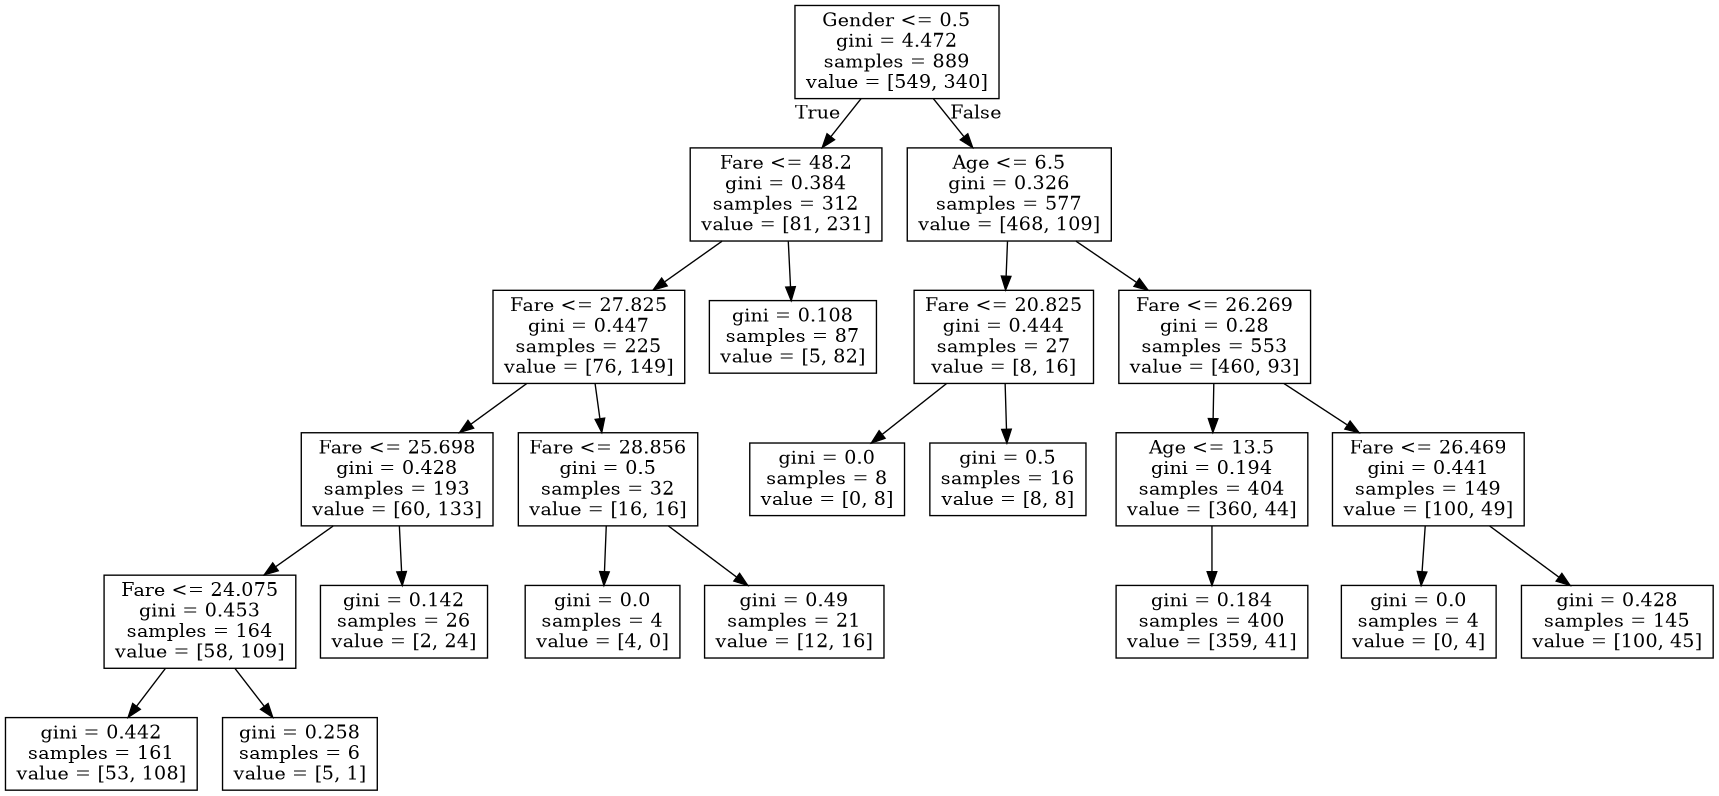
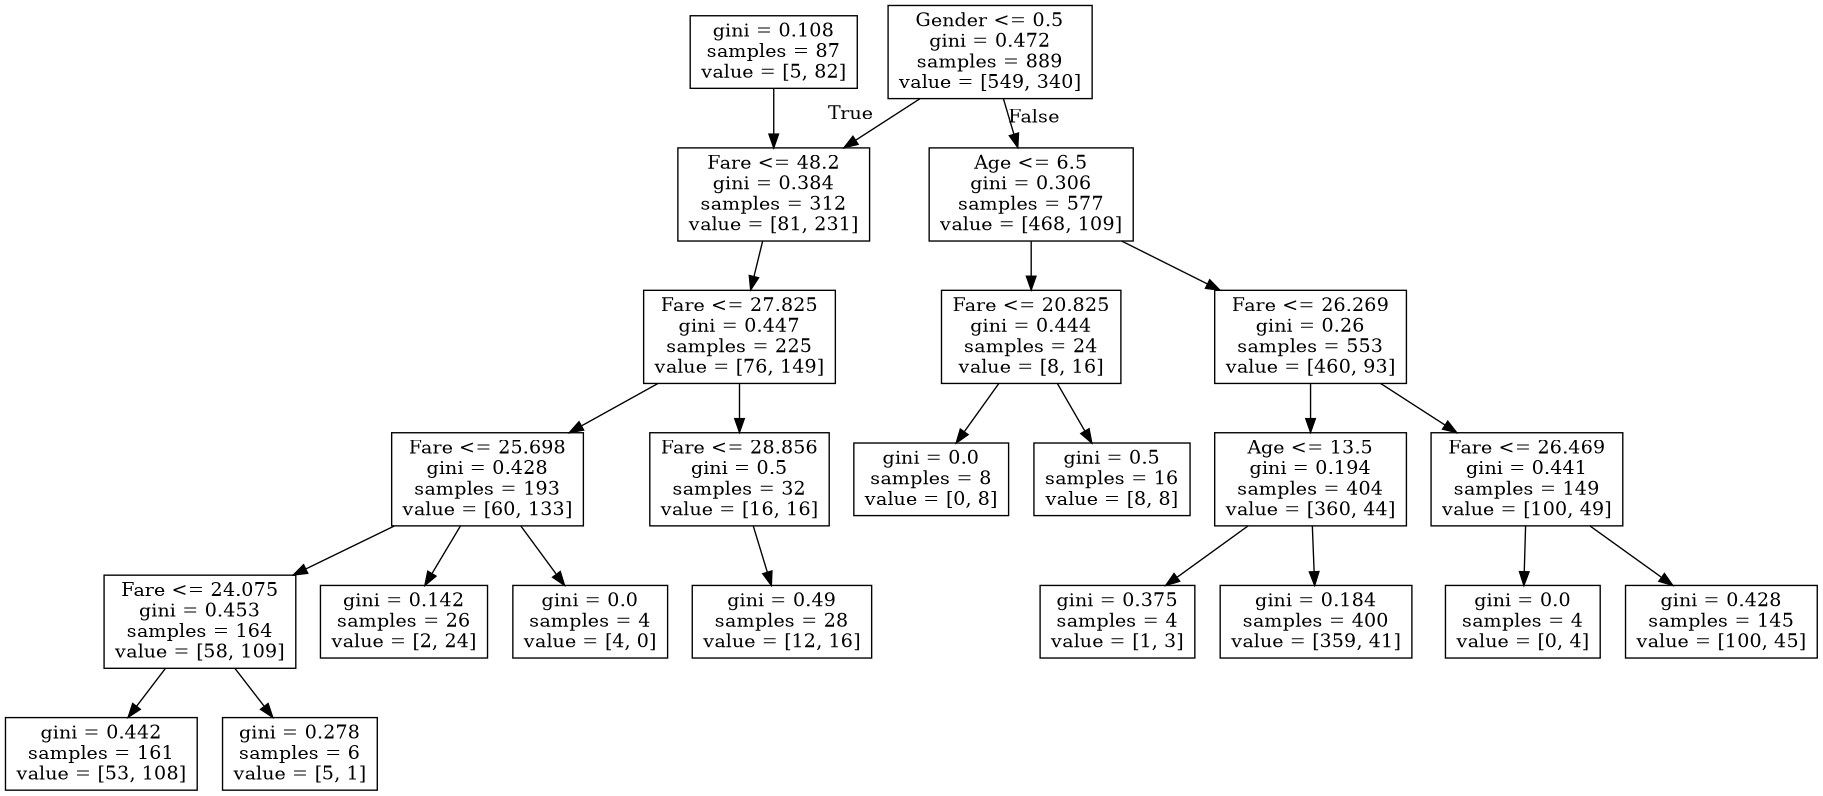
  digraph {
    node [shape=box]
-   n1 [label="Gender <= 0.5\ngini = 4.472\nsamples = 889\nvalue = [549, 340]"]
+   n1 [label="Gender <= 0.5\ngini = 0.472\nsamples = 889\nvalue = [549, 340]"]
    n2 [label="Fare <= 48.2\ngini = 0.384\nsamples = 312\nvalue = [81, 231]"]
-   n3 [label="Age <= 6.5\ngini = 0.326\nsamples = 577\nvalue = [468, 109]"]
+   n3 [label="Age <= 6.5\ngini = 0.306\nsamples = 577\nvalue = [468, 109]"]
    n4 [label="Fare <= 27.825\ngini = 0.447\nsamples = 225\nvalue = [76, 149]"]
    n5 [label="gini = 0.108\nsamples = 87\nvalue = [5, 82]"]
-   n6 [label="Fare <= 20.825\ngini = 0.444\nsamples = 27\nvalue = [8, 16]"]
-   n7 [label="Fare <= 26.269\ngini = 0.28\nsamples = 553\nvalue = [460, 93]"]
+   n6 [label="Fare <= 20.825\ngini = 0.444\nsamples = 24\nvalue = [8, 16]"]
+   n7 [label="Fare <= 26.269\ngini = 0.26\nsamples = 553\nvalue = [460, 93]"]
    n8 [label="Fare <= 25.698\ngini = 0.428\nsamples = 193\nvalue = [60, 133]"]
    n9 [label="Fare <= 28.856\ngini = 0.5\nsamples = 32\nvalue = [16, 16]"]
    n10 [label="Fare <= 24.075\ngini = 0.453\nsamples = 164\nvalue = [58, 109]"]
    n11 [label="gini = 0.142\nsamples = 26\nvalue = [2, 24]"]
    n12 [label="gini = 0.0\nsamples = 4\nvalue = [4, 0]"]
-   n13 [label="gini = 0.49\nsamples = 21\nvalue = [12, 16]"]
+   n13 [label="gini = 0.49\nsamples = 28\nvalue = [12, 16]"]
    n14 [label="gini = 0.442\nsamples = 161\nvalue = [53, 108]"]
-   n15 [label="gini = 0.258\nsamples = 6\nvalue = [5, 1]"]
+   n15 [label="gini = 0.278\nsamples = 6\nvalue = [5, 1]"]
    n16 [label="gini = 0.0\nsamples = 8\nvalue = [0, 8]"]
    n17 [label="gini = 0.5\nsamples = 16\nvalue = [8, 8]"]
    n18 [label="Age <= 13.5\ngini = 0.194\nsamples = 404\nvalue = [360, 44]"]
    n19 [label="Fare <= 26.469\ngini = 0.441\nsamples = 149\nvalue = [100, 49]"]
+   n20 [label="gini = 0.375\nsamples = 4\nvalue = [1, 3]"]
    n21 [label="gini = 0.184\nsamples = 400\nvalue = [359, 41]"]
    n22 [label="gini = 0.0\nsamples = 4\nvalue = [0, 4]"]
    n23 [label="gini = 0.428\nsamples = 145\nvalue = [100, 45]"]
    n1 -> n2 [headlabel=True labelangle=45 labeldistance=2.5]
    n1 -> n3 [headlabel=False labelangle=-45 labeldistance=2.5]
    n2 -> n4
-   n2 -> n5
+   n5 -> n2
    n3 -> n6
    n3 -> n7
    n4 -> n8
    n4 -> n9
    n6 -> n16
    n6 -> n17
    n7 -> n18
    n7 -> n19
    n8 -> n10
    n8 -> n11
-   n9 -> n12
+   n8 -> n12
    n9 -> n13
    n10 -> n14
    n10 -> n15
+   n18 -> n20
    n18 -> n21
    n19 -> n22
    n19 -> n23
  }
